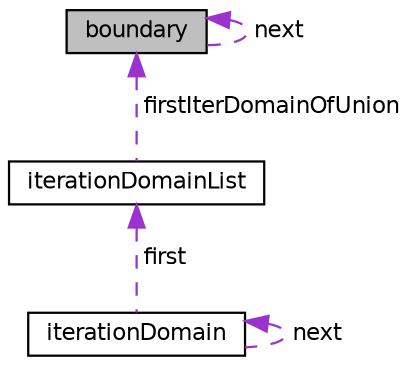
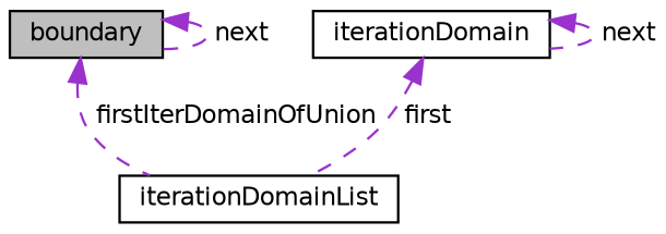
  digraph {
    node [color=black fillcolor=white fontname=Helvetica fontsize=10 shape=record style=filled]
    edge [color=darkorchid3 dir=back fontname=Helvetica fontsize=10 labelfontname=Helvetica labelfontsize=10 style=dashed]
    n1 [fillcolor=grey75 fontcolor=black height=0.2 label=boundary width=0.4]
    n2 [height=0.2 label=iterationDomainList width=0.4]
    n3 [height=0.2 label=iterationDomain width=0.4]
    n1 -> n1 [label=" next"]
    n1 -> n2 [label=" firstIterDomainOfUnion"]
-   n2 -> n3 [label=" first"]
+   n3 -> n2 [label=" first"]
    n3 -> n3 [label=" next"]
  }
